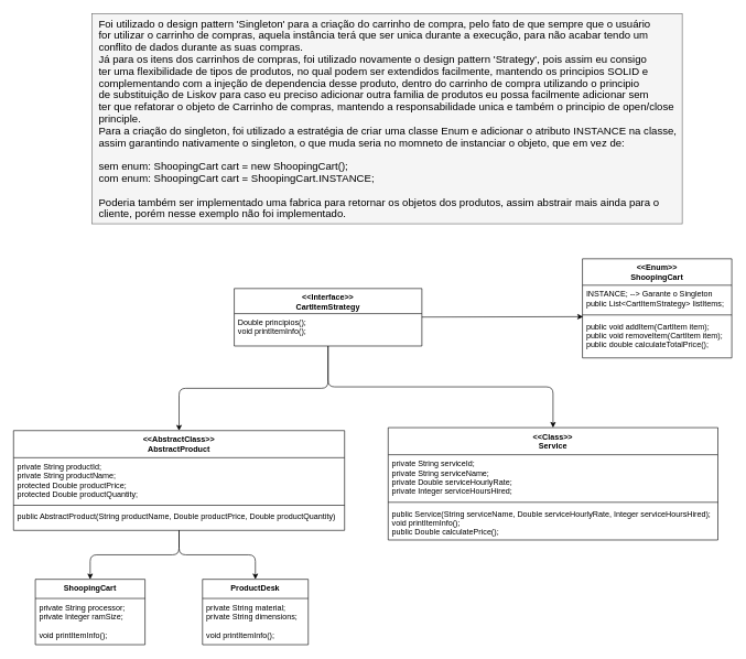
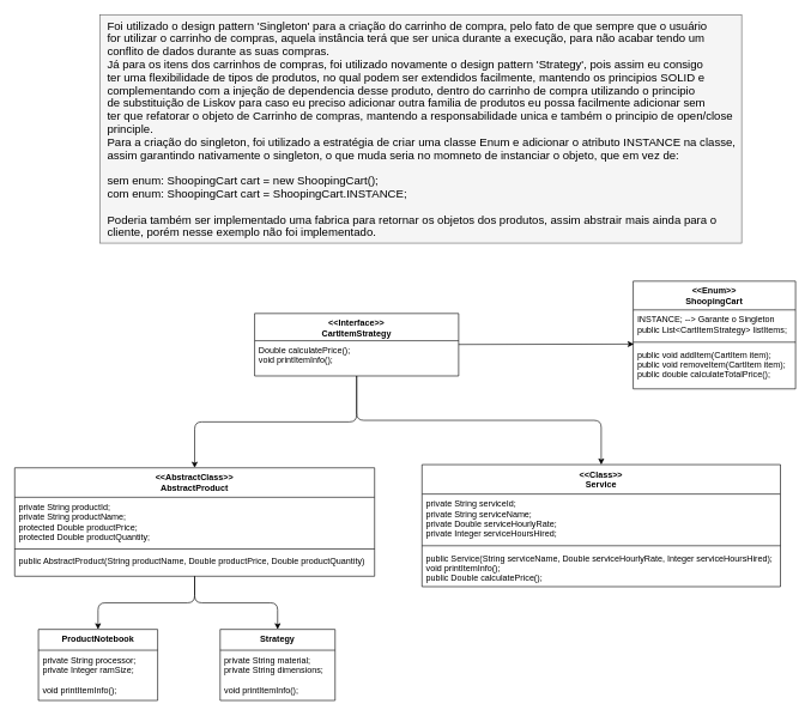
  <mxCell id="0" />
  <mxCell id="1" parent="0" />
  <mxCell id="2" value="&lt;&lt;Enum&gt;&gt;&#10;ShoopingCart" style="swimlane;fontStyle=1;align=center;verticalAlign=top;childLayout=stackLayout;horizontal=1;startSize=40;horizontalStack=0;resizeParent=1;resizeParentMax=0;resizeLast=0;collapsible=1;marginBottom=0;" parent="1" vertex="1"><mxGeometry x="881" y="391" width="226" height="150" as="geometry" /></mxCell>
  <mxCell id="3" value="INSTANCE; --&gt; Garante o Singleton&#10;  public List&lt;CartItemStrategy&gt; listItems;" style="text;strokeColor=none;fillColor=none;align=left;verticalAlign=top;spacingLeft=4;spacingRight=4;overflow=hidden;rotatable=0;points=[[0,0.5],[1,0.5]];portConstraint=eastwest;" parent="2" vertex="1"><mxGeometry y="40" width="226" height="41" as="geometry" /></mxCell>
  <mxCell id="4" value="" style="line;strokeWidth=1;fillColor=none;align=left;verticalAlign=middle;spacingTop=-1;spacingLeft=3;spacingRight=3;rotatable=0;labelPosition=right;points=[];portConstraint=eastwest;strokeColor=inherit;" parent="2" vertex="1"><mxGeometry y="81" width="226" height="8" as="geometry" /></mxCell>
  <mxCell id="5" value="public void addItem(CartItem item);&#10;public void removeItem(CartItem item);&#10;public double calculateTotalPrice();&#10;&#10;&#10;" style="text;strokeColor=none;fillColor=none;align=left;verticalAlign=top;spacingLeft=4;spacingRight=4;overflow=hidden;rotatable=0;points=[[0,0.5],[1,0.5]];portConstraint=eastwest;" parent="2" vertex="1"><mxGeometry y="89" width="226" height="61" as="geometry" /></mxCell>
  <mxCell id="6" value="&lt;p style=&quot;margin: 0px; font-variant-numeric: normal; font-variant-east-asian: normal; font-variant-alternates: normal; font-kerning: auto; font-optical-sizing: auto; font-feature-settings: normal; font-variation-settings: normal; font-stretch: normal; line-height: normal; color: rgb(0, 0, 0); text-align: start; font-size: 16px;&quot; class=&quot;p1&quot;&gt;Foi utilizado o design pattern 'Singleton' para a criação do carrinho de compra, pelo fato de que sempre que o usuário&lt;br&gt;&lt;/p&gt;&lt;p style=&quot;margin: 0px; font-variant-numeric: normal; font-variant-east-asian: normal; font-variant-alternates: normal; font-kerning: auto; font-optical-sizing: auto; font-feature-settings: normal; font-variation-settings: normal; font-stretch: normal; line-height: normal; color: rgb(0, 0, 0); text-align: start; font-size: 16px;&quot; class=&quot;p1&quot;&gt;for utilizar o carrinho de compras, aquela instância terá que ser unica durante a execução, para não acabar tendo um&amp;nbsp;&lt;/p&gt;&lt;p style=&quot;margin: 0px; font-variant-numeric: normal; font-variant-east-asian: normal; font-variant-alternates: normal; font-kerning: auto; font-optical-sizing: auto; font-feature-settings: normal; font-variation-settings: normal; font-stretch: normal; line-height: normal; color: rgb(0, 0, 0); text-align: start; font-size: 16px;&quot; class=&quot;p1&quot;&gt;conflito de dados durante as suas compras.&lt;/p&gt;&lt;p style=&quot;margin: 0px; font-variant-numeric: normal; font-variant-east-asian: normal; font-variant-alternates: normal; font-kerning: auto; font-optical-sizing: auto; font-feature-settings: normal; font-variation-settings: normal; font-stretch: normal; line-height: normal; color: rgb(0, 0, 0); text-align: start; font-size: 16px;&quot; class=&quot;p1&quot;&gt;Já para os itens dos carrinhos de compras, foi utilizado novamente o design pattern 'Strategy', pois assim eu consigo&amp;nbsp;&lt;/p&gt;&lt;p style=&quot;margin: 0px; font-variant-numeric: normal; font-variant-east-asian: normal; font-variant-alternates: normal; font-kerning: auto; font-optical-sizing: auto; font-feature-settings: normal; font-variation-settings: normal; font-stretch: normal; line-height: normal; color: rgb(0, 0, 0); text-align: start; font-size: 16px;&quot; class=&quot;p1&quot;&gt;ter uma flexibilidade de tipos de produtos, no qual podem ser extendidos facilmente, mantendo os principios SOLID e&lt;/p&gt;&lt;p style=&quot;margin: 0px; font-variant-numeric: normal; font-variant-east-asian: normal; font-variant-alternates: normal; font-kerning: auto; font-optical-sizing: auto; font-feature-settings: normal; font-variation-settings: normal; font-stretch: normal; line-height: normal; color: rgb(0, 0, 0); text-align: start; font-size: 16px;&quot; class=&quot;p1&quot;&gt;complementando com a injeção de dependencia desse produto, dentro do carrinho de compra utilizando o principio&lt;/p&gt;&lt;p style=&quot;margin: 0px; font-variant-numeric: normal; font-variant-east-asian: normal; font-variant-alternates: normal; font-kerning: auto; font-optical-sizing: auto; font-feature-settings: normal; font-variation-settings: normal; font-stretch: normal; line-height: normal; color: rgb(0, 0, 0); text-align: start; font-size: 16px;&quot; class=&quot;p1&quot;&gt;de substituição de Liskov para caso eu preciso adicionar outra familia de produtos eu possa facilmente adicionar sem&lt;/p&gt;&lt;p style=&quot;margin: 0px; font-variant-numeric: normal; font-variant-east-asian: normal; font-variant-alternates: normal; font-kerning: auto; font-optical-sizing: auto; font-feature-settings: normal; font-variation-settings: normal; font-stretch: normal; line-height: normal; color: rgb(0, 0, 0); text-align: start; font-size: 16px;&quot; class=&quot;p1&quot;&gt;ter que refatorar o objeto de Carrinho de compras, mantendo a responsabilidade unica e também o principio de open/close&lt;/p&gt;&lt;p style=&quot;margin: 0px; font-variant-numeric: normal; font-variant-east-asian: normal; font-variant-alternates: normal; font-kerning: auto; font-optical-sizing: auto; font-feature-settings: normal; font-variation-settings: normal; font-stretch: normal; line-height: normal; color: rgb(0, 0, 0); text-align: start; font-size: 16px;&quot; class=&quot;p1&quot;&gt;principle&lt;span style=&quot;background-color: initial;&quot;&gt;.&lt;/span&gt;&lt;/p&gt;&lt;p style=&quot;margin: 0px; font-variant-numeric: normal; font-variant-east-asian: normal; font-variant-alternates: normal; font-kerning: auto; font-optical-sizing: auto; font-feature-settings: normal; font-variation-settings: normal; font-stretch: normal; line-height: normal; color: rgb(0, 0, 0); text-align: start; font-size: 16px;&quot; class=&quot;p1&quot;&gt;&lt;span style=&quot;background-color: initial;&quot;&gt;Para a criação do singleton, foi utilizado a estratégia de criar uma classe Enum e adicionar o atributo INSTANCE na classe,&lt;/span&gt;&lt;/p&gt;&lt;p style=&quot;margin: 0px; font-variant-numeric: normal; font-variant-east-asian: normal; font-variant-alternates: normal; font-kerning: auto; font-optical-sizing: auto; font-feature-settings: normal; font-variation-settings: normal; font-stretch: normal; line-height: normal; color: rgb(0, 0, 0); text-align: start; font-size: 16px;&quot; class=&quot;p1&quot;&gt;&lt;span style=&quot;background-color: initial;&quot;&gt;assim garantindo nativamente o singleton, o que muda seria no momneto de instanciar o objeto, que em vez de:&lt;/span&gt;&lt;/p&gt;&lt;p style=&quot;margin: 0px; font-variant-numeric: normal; font-variant-east-asian: normal; font-variant-alternates: normal; font-kerning: auto; font-optical-sizing: auto; font-feature-settings: normal; font-variation-settings: normal; font-stretch: normal; line-height: normal; color: rgb(0, 0, 0); text-align: start; font-size: 16px;&quot; class=&quot;p1&quot;&gt;&lt;span style=&quot;background-color: initial;&quot;&gt;&lt;br&gt;&lt;/span&gt;&lt;/p&gt;&lt;p style=&quot;margin: 0px; font-variant-numeric: normal; font-variant-east-asian: normal; font-variant-alternates: normal; font-kerning: auto; font-optical-sizing: auto; font-feature-settings: normal; font-variation-settings: normal; font-stretch: normal; line-height: normal; color: rgb(0, 0, 0); text-align: start; font-size: 16px;&quot; class=&quot;p1&quot;&gt;&lt;span style=&quot;background-color: initial;&quot;&gt;sem enum: ShoopingCart cart = new ShoopingCart();&lt;/span&gt;&lt;/p&gt;&lt;p style=&quot;margin: 0px; font-variant-numeric: normal; font-variant-east-asian: normal; font-variant-alternates: normal; font-kerning: auto; font-optical-sizing: auto; font-feature-settings: normal; font-variation-settings: normal; font-stretch: normal; line-height: normal; color: rgb(0, 0, 0); text-align: start; font-size: 16px;&quot; class=&quot;p1&quot;&gt;com enum: ShoopingCart cart = ShoopingCart.INSTANCE;&lt;/p&gt;&lt;p style=&quot;margin: 0px; font-variant-numeric: normal; font-variant-east-asian: normal; font-variant-alternates: normal; font-kerning: auto; font-optical-sizing: auto; font-feature-settings: normal; font-variation-settings: normal; font-stretch: normal; line-height: normal; color: rgb(0, 0, 0); text-align: start; font-size: 16px;&quot; class=&quot;p1&quot;&gt;&lt;br&gt;&lt;/p&gt;&lt;p style=&quot;margin: 0px; font-variant-numeric: normal; font-variant-east-asian: normal; font-variant-alternates: normal; font-kerning: auto; font-optical-sizing: auto; font-feature-settings: normal; font-variation-settings: normal; font-stretch: normal; line-height: normal; color: rgb(0, 0, 0); text-align: start; font-size: 16px;&quot; class=&quot;p1&quot;&gt;Poderia também ser implementado uma fabrica para retornar os objetos dos produtos, assim abstrair mais ainda para o&lt;/p&gt;&lt;p style=&quot;margin: 0px; font-variant-numeric: normal; font-variant-east-asian: normal; font-variant-alternates: normal; font-kerning: auto; font-optical-sizing: auto; font-feature-settings: normal; font-variation-settings: normal; font-stretch: normal; line-height: normal; color: rgb(0, 0, 0); text-align: start; font-size: 16px;&quot; class=&quot;p1&quot;&gt;cliente, porém nesse exemplo não foi implementado.&lt;/p&gt;" style="text;html=1;align=center;verticalAlign=middle;resizable=0;points=[];autosize=1;strokeColor=#666666;fillColor=#f5f5f5;fontColor=#333333;labelBackgroundColor=none;labelBorderColor=none;fontSize=16;" parent="1" vertex="1"><mxGeometry x="139" y="20" width="893" height="318" as="geometry" /></mxCell>
  <mxCell id="7" style="edgeStyle=none;html=1;entryX=0.004;entryY=0.827;entryDx=0;entryDy=0;entryPerimeter=0;" parent="1" source="10" target="4" edge="1"><mxGeometry relative="1" as="geometry"><mxPoint x="839" y="497" as="targetPoint" /></mxGeometry></mxCell>
  <mxCell id="8" style="edgeStyle=orthogonalEdgeStyle;html=1;" parent="1" source="10" target="14" edge="1"><mxGeometry relative="1" as="geometry" /></mxCell>
  <mxCell id="9" style="edgeStyle=orthogonalEdgeStyle;html=1;entryX=0.5;entryY=0;entryDx=0;entryDy=0;" parent="1" source="10" target="22" edge="1"><mxGeometry relative="1" as="geometry" /></mxCell>
  <mxCell id="10" value="&lt;&lt;Interface&gt;&gt;&#10;CartItemStrategy&#10;" style="swimlane;fontStyle=1;align=center;verticalAlign=top;childLayout=stackLayout;horizontal=1;startSize=38;horizontalStack=0;resizeParent=1;resizeParentMax=0;resizeLast=0;collapsible=1;marginBottom=0;" parent="1" vertex="1"><mxGeometry x="354" y="436" width="284" height="87" as="geometry" /></mxCell>
- <mxCell id="11" value="Double principios();&#10;  void printItemInfo();" style="text;strokeColor=none;fillColor=none;align=left;verticalAlign=top;spacingLeft=4;spacingRight=4;overflow=hidden;rotatable=0;points=[[0,0.5],[1,0.5]];portConstraint=eastwest;" parent="10" vertex="1"><mxGeometry y="38" width="284" height="49" as="geometry" /></mxCell>
+ <mxCell id="11" value="Double calculatePrice();&#10;  void printItemInfo();" style="text;strokeColor=none;fillColor=none;align=left;verticalAlign=top;spacingLeft=4;spacingRight=4;overflow=hidden;rotatable=0;points=[[0,0.5],[1,0.5]];portConstraint=eastwest;" parent="10" vertex="1"><mxGeometry y="38" width="284" height="49" as="geometry" /></mxCell>
  <mxCell id="12" style="edgeStyle=orthogonalEdgeStyle;html=1;entryX=0.5;entryY=0;entryDx=0;entryDy=0;" parent="1" source="14" target="18" edge="1"><mxGeometry relative="1" as="geometry" /></mxCell>
  <mxCell id="13" style="edgeStyle=orthogonalEdgeStyle;html=1;" parent="1" source="14" target="20" edge="1"><mxGeometry relative="1" as="geometry" /></mxCell>
  <mxCell id="14" value="&lt;&lt;AbstractClass&gt;&gt;&#10;AbstractProduct" style="swimlane;fontStyle=1;align=center;verticalAlign=top;childLayout=stackLayout;horizontal=1;startSize=41;horizontalStack=0;resizeParent=1;resizeParentMax=0;resizeLast=0;collapsible=1;marginBottom=0;" parent="1" vertex="1"><mxGeometry x="20" y="651" width="501" height="151" as="geometry" /></mxCell>
  <mxCell id="15" value="private String productId;&#10;  private String productName;&#10;  protected Double productPrice;&#10;  protected Double productQuantity;" style="text;strokeColor=none;fillColor=none;align=left;verticalAlign=top;spacingLeft=4;spacingRight=4;overflow=hidden;rotatable=0;points=[[0,0.5],[1,0.5]];portConstraint=eastwest;" parent="14" vertex="1"><mxGeometry y="41" width="501" height="68" as="geometry" /></mxCell>
  <mxCell id="16" value="" style="line;strokeWidth=1;fillColor=none;align=left;verticalAlign=middle;spacingTop=-1;spacingLeft=3;spacingRight=3;rotatable=0;labelPosition=right;points=[];portConstraint=eastwest;strokeColor=inherit;" parent="14" vertex="1"><mxGeometry y="109" width="501" height="8" as="geometry" /></mxCell>
  <mxCell id="17" value="public AbstractProduct(String productName, Double productPrice, Double productQuantity)" style="text;strokeColor=none;fillColor=none;align=left;verticalAlign=top;spacingLeft=4;spacingRight=4;overflow=hidden;rotatable=0;points=[[0,0.5],[1,0.5]];portConstraint=eastwest;" parent="14" vertex="1"><mxGeometry y="117" width="501" height="34" as="geometry" /></mxCell>
- <mxCell id="18" value="ShoopingCart" style="swimlane;fontStyle=1;align=center;verticalAlign=top;childLayout=stackLayout;horizontal=1;startSize=29;horizontalStack=0;resizeParent=1;resizeParentMax=0;resizeLast=0;collapsible=1;marginBottom=0;" parent="1" vertex="1"><mxGeometry x="53" y="876" width="166" height="99" as="geometry" /></mxCell>
+ <mxCell id="18" value="ProductNotebook" style="swimlane;fontStyle=1;align=center;verticalAlign=top;childLayout=stackLayout;horizontal=1;startSize=29;horizontalStack=0;resizeParent=1;resizeParentMax=0;resizeLast=0;collapsible=1;marginBottom=0;" parent="1" vertex="1"><mxGeometry x="53" y="876" width="166" height="99" as="geometry" /></mxCell>
  <mxCell id="19" value="private String processor;&#10;private Integer ramSize;&#10;&#10;void printItemInfo();&#10;" style="text;strokeColor=none;fillColor=none;align=left;verticalAlign=top;spacingLeft=4;spacingRight=4;overflow=hidden;rotatable=0;points=[[0,0.5],[1,0.5]];portConstraint=eastwest;" parent="18" vertex="1"><mxGeometry y="29" width="166" height="70" as="geometry" /></mxCell>
- <mxCell id="20" value="ProductDesk" style="swimlane;fontStyle=1;align=center;verticalAlign=top;childLayout=stackLayout;horizontal=1;startSize=29;horizontalStack=0;resizeParent=1;resizeParentMax=0;resizeLast=0;collapsible=1;marginBottom=0;" parent="1" vertex="1"><mxGeometry x="306" y="876" width="160" height="99" as="geometry" /></mxCell>
+ <mxCell id="20" value="Strategy" style="swimlane;fontStyle=1;align=center;verticalAlign=top;childLayout=stackLayout;horizontal=1;startSize=29;horizontalStack=0;resizeParent=1;resizeParentMax=0;resizeLast=0;collapsible=1;marginBottom=0;" parent="1" vertex="1"><mxGeometry x="306" y="876" width="160" height="99" as="geometry" /></mxCell>
  <mxCell id="21" value="private String material;&#10;private String dimensions;&#10;&#10;void printItemInfo();" style="text;strokeColor=none;fillColor=none;align=left;verticalAlign=top;spacingLeft=4;spacingRight=4;overflow=hidden;rotatable=0;points=[[0,0.5],[1,0.5]];portConstraint=eastwest;" parent="20" vertex="1"><mxGeometry y="29" width="160" height="70" as="geometry" /></mxCell>
  <mxCell id="22" value="&lt;&lt;Class&gt;&gt;&#10;Service" style="swimlane;fontStyle=1;align=center;verticalAlign=top;childLayout=stackLayout;horizontal=1;startSize=41;horizontalStack=0;resizeParent=1;resizeParentMax=0;resizeLast=0;collapsible=1;marginBottom=0;" parent="1" vertex="1"><mxGeometry x="587" y="646.5" width="499" height="170" as="geometry" /></mxCell>
  <mxCell id="23" value="private String serviceId;&#10;  private String serviceName;&#10;  private Double serviceHourlyRate;&#10;  private Integer serviceHoursHired;&#10;" style="text;strokeColor=none;fillColor=none;align=left;verticalAlign=top;spacingLeft=4;spacingRight=4;overflow=hidden;rotatable=0;points=[[0,0.5],[1,0.5]];portConstraint=eastwest;" parent="22" vertex="1"><mxGeometry y="41" width="499" height="68" as="geometry" /></mxCell>
  <mxCell id="24" value="" style="line;strokeWidth=1;fillColor=none;align=left;verticalAlign=middle;spacingTop=-1;spacingLeft=3;spacingRight=3;rotatable=0;labelPosition=right;points=[];portConstraint=eastwest;strokeColor=inherit;" parent="22" vertex="1"><mxGeometry y="109" width="499" height="8" as="geometry" /></mxCell>
  <mxCell id="25" value="public Service(String serviceName, Double serviceHourlyRate, Integer serviceHoursHired);&#10;void printItemInfo();&#10;public Double calculatePrice();" style="text;strokeColor=none;fillColor=none;align=left;verticalAlign=top;spacingLeft=4;spacingRight=4;overflow=hidden;rotatable=0;points=[[0,0.5],[1,0.5]];portConstraint=eastwest;" parent="22" vertex="1"><mxGeometry y="117" width="499" height="53" as="geometry" /></mxCell>
